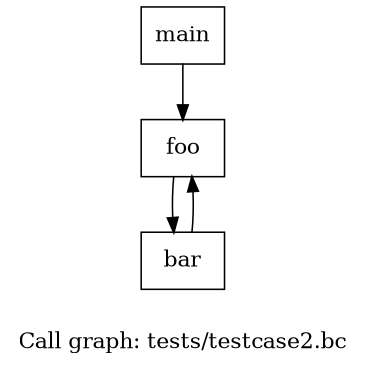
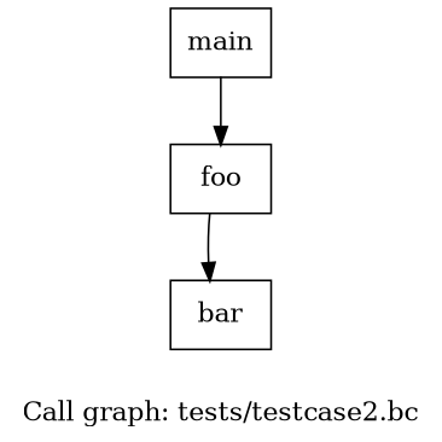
  digraph {
    label="Call graph: tests/testcase2.bc"
    node [shape=record]
    n1 [label="{main}"]
    n2 [label="{foo}"]
    n3 [label="{bar}"]
    n1 -> n2
    n2 -> n3
-   n3 -> n2
  }
